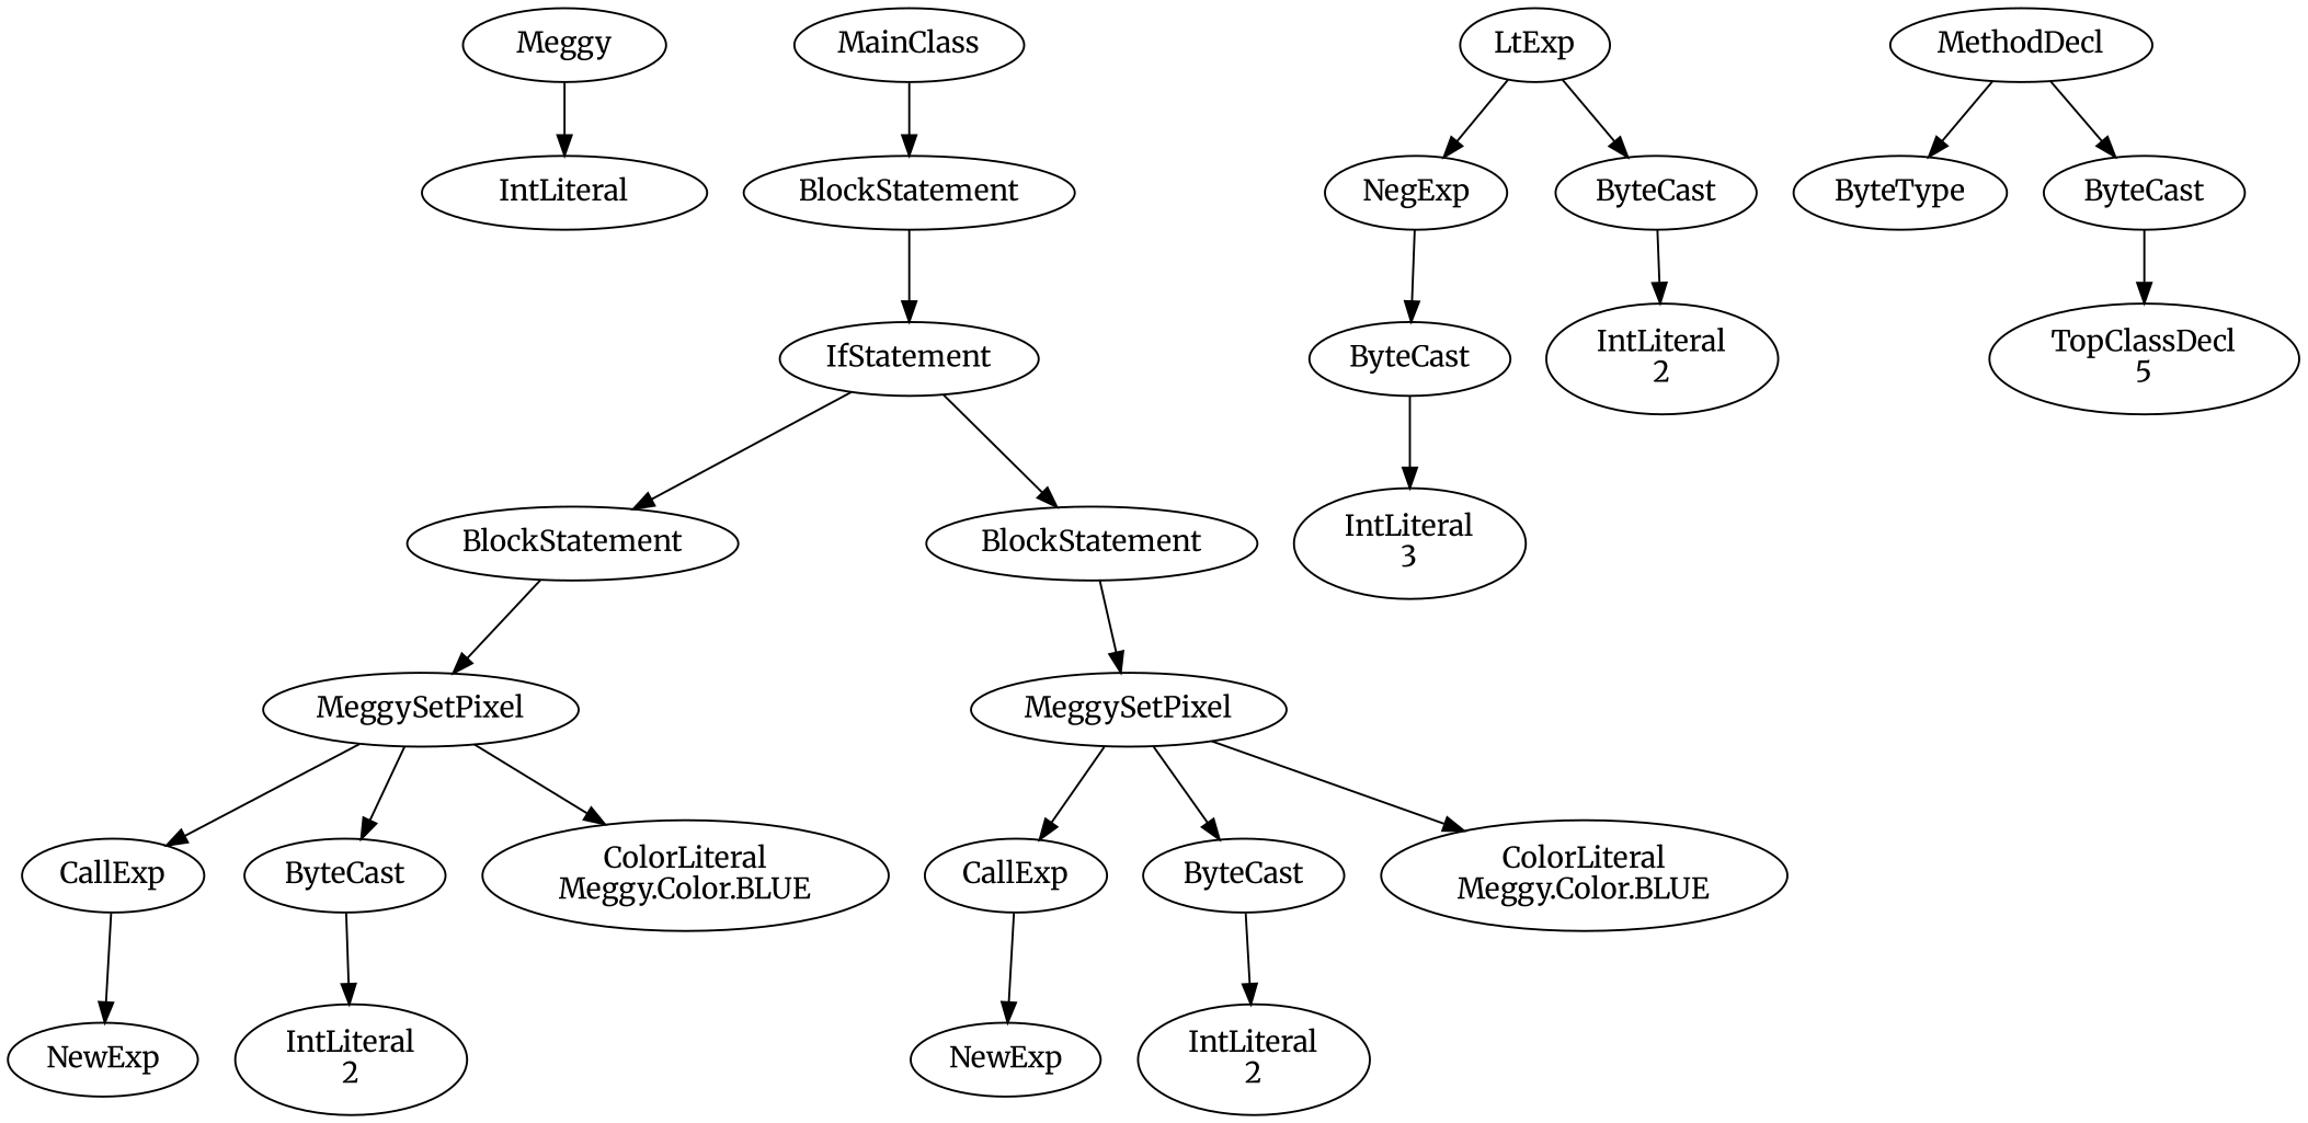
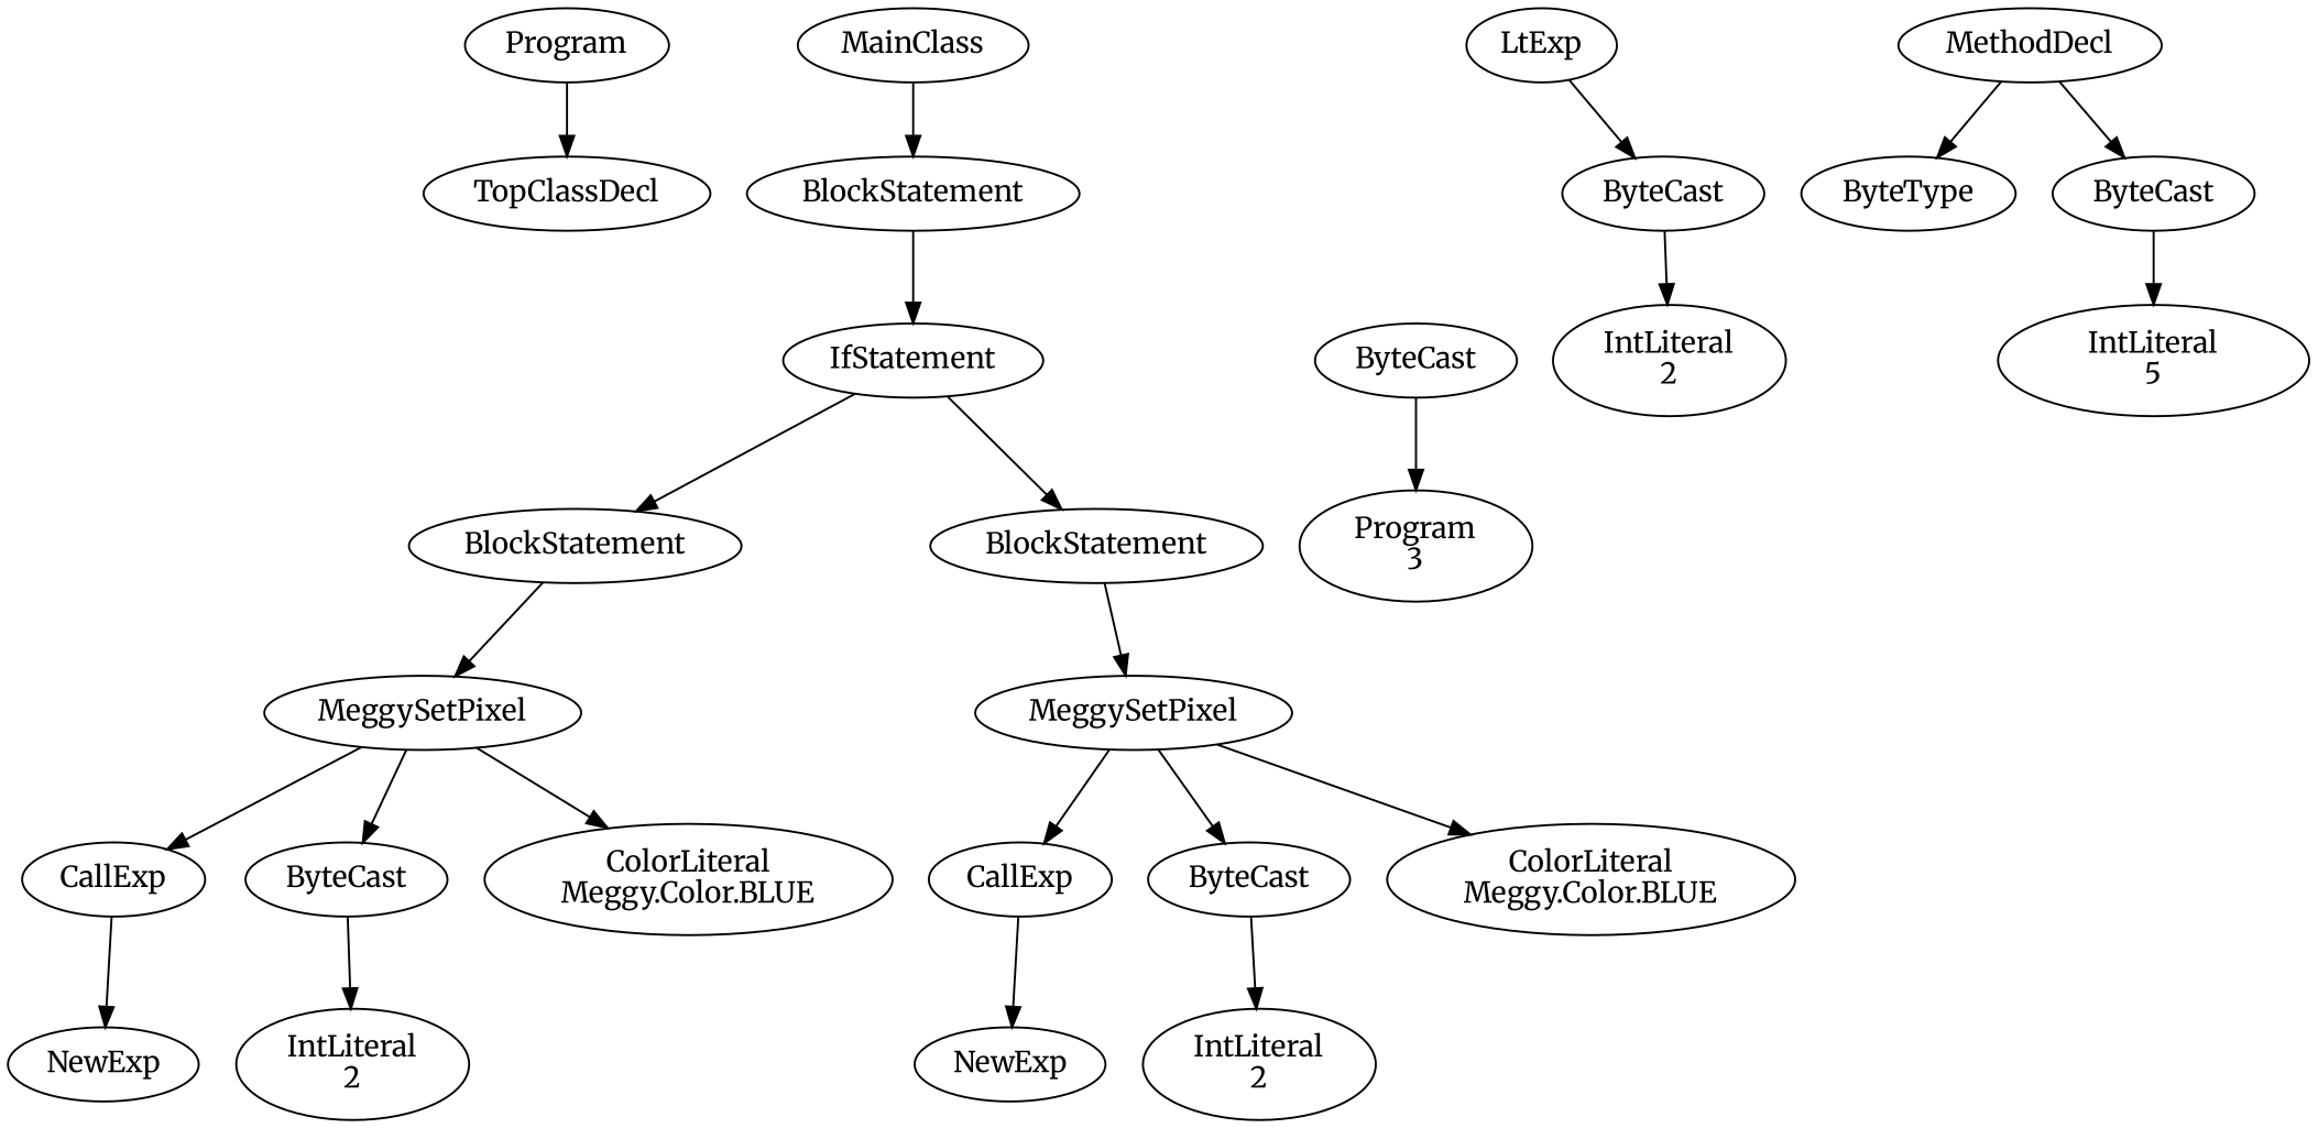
  digraph {
    fontname=Merriweather
    node [fontname=Merriweather]
    edge [fontname=Merriweather]
-   n1 [label=Meggy]
-   n2 [label=IntLiteral]
+   n1 [label=Program]
+   n2 [label=TopClassDecl]
    n3 [label=MainClass]
    n4 [label=BlockStatement]
    n5 [label=IfStatement]
    n6 [label=BlockStatement]
    n7 [label=BlockStatement]
    n8 [label=LtExp]
-   n9 [label=NegExp]
    n10 [label=ByteCast]
    n11 [label=MeggySetPixel]
    n12 [label=MeggySetPixel]
    n13 [label=ByteCast]
    n14 [label="IntLiteral\n2"]
-   n15 [label="IntLiteral\n3"]
+   n15 [label="Program\n3"]
    n16 [label=CallExp]
    n17 [label=ByteCast]
    n18 [label="ColorLiteral\nMeggy.Color.BLUE"]
    n19 [label=NewExp]
    n20 [label="IntLiteral\n2"]
    n21 [label=CallExp]
    n22 [label=ByteCast]
    n23 [label="ColorLiteral\nMeggy.Color.BLUE"]
    n24 [label=NewExp]
    n25 [label="IntLiteral\n2"]
    n26 [label=MethodDecl]
    n27 [label=ByteType]
    n28 [label=ByteCast]
-   n29 [label="TopClassDecl\n5"]
+   n29 [label="IntLiteral\n5"]
    n1 -> n2
    n3 -> n4
    n4 -> n5
    n5 -> n6
    n5 -> n7
    n6 -> n11
    n7 -> n12
-   n8 -> n9
    n8 -> n10
-   n9 -> n13
    n10 -> n14
    n11 -> n16
    n11 -> n17
    n11 -> n18
    n12 -> n21
    n12 -> n22
    n12 -> n23
    n13 -> n15
    n16 -> n19
    n17 -> n20
    n21 -> n24
    n22 -> n25
    n26 -> n27
    n26 -> n28
    n28 -> n29
  }
